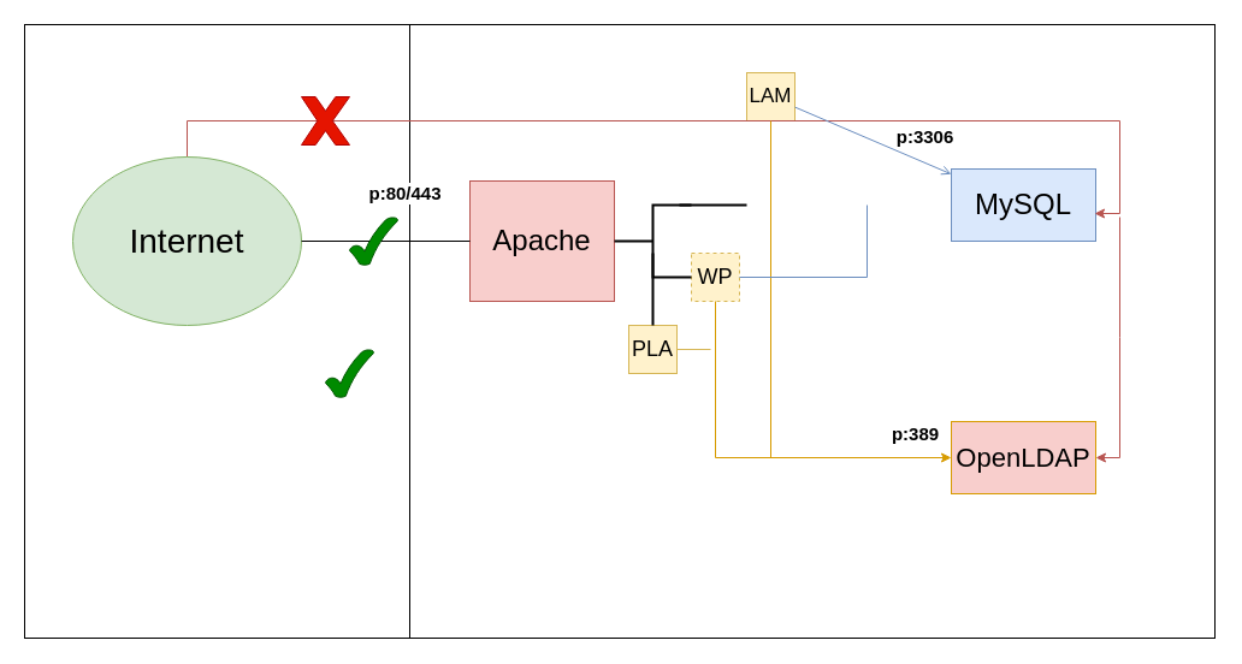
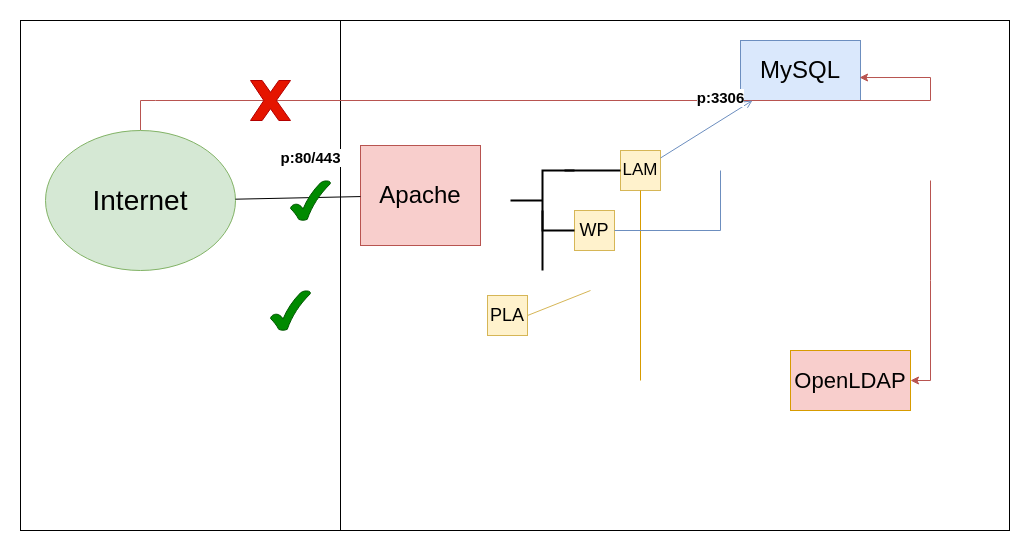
  <mxCell id="0" />
  <mxCell id="1" parent="0" />
  <mxCell id="2" value="" style="rounded=0;whiteSpace=wrap;html=1;" vertex="1" parent="1"><mxGeometry x="20" y="20" width="320" height="510" as="geometry" /></mxCell>
  <mxCell id="3" value="" style="rounded=0;whiteSpace=wrap;html=1;strokeColor=none;" parent="1" vertex="1"><mxGeometry x="340" y="20" width="670" height="510" as="geometry" /></mxCell>
  <mxCell id="4" value="" style="rounded=0;whiteSpace=wrap;html=1;fontFamily=Verdana;fontSize=24;align=center;movable=1;resizable=1;rotatable=1;deletable=1;editable=1;locked=0;connectable=1;" parent="1" vertex="1"><mxGeometry x="340" y="20" width="669" height="510" as="geometry" /></mxCell>
- <mxCell id="5" value="Apache" style="rounded=0;whiteSpace=wrap;html=1;fontFamily=Helvetica;fontSize=24;fillColor=#f8cecc;strokeColor=#b85450;" parent="1" vertex="1"><mxGeometry x="390" y="150" width="120" height="100" as="geometry" /></mxCell>
- <mxCell id="6" value="MySQL" style="rounded=0;whiteSpace=wrap;html=1;fontSize=24;fillColor=#dae8fc;strokeColor=#6c8ebf;" parent="1" vertex="1"><mxGeometry x="790" y="140" width="120" height="60" as="geometry" /></mxCell>
+ <mxCell id="5" value="Apache" style="rounded=0;whiteSpace=wrap;html=1;fontFamily=Helvetica;fontSize=24;fillColor=#f8cecc;strokeColor=#b85450;" parent="1" vertex="1"><mxGeometry x="360" y="145" width="120" height="100" as="geometry" /></mxCell>
+ <mxCell id="6" value="MySQL" style="rounded=0;whiteSpace=wrap;html=1;fontSize=24;fillColor=#dae8fc;strokeColor=#6c8ebf;" parent="1" vertex="1"><mxGeometry x="740" y="40" width="120" height="60" as="geometry" /></mxCell>
  <mxCell id="7" value="&lt;font style=&quot;font-size: 22px;&quot;&gt;OpenLDAP&lt;/font&gt;" style="rounded=0;whiteSpace=wrap;html=1;fontSize=24;fillColor=#f8cecc;strokeColor=#d79b00;" parent="1" vertex="1"><mxGeometry x="790" y="350" width="120" height="60" as="geometry" /></mxCell>
- <mxCell id="8" value="&lt;font style=&quot;font-size: 17px;&quot;&gt;LAM&lt;/font&gt;" style="rounded=0;whiteSpace=wrap;html=1;fillColor=#fff2cc;strokeColor=#d6b656;" parent="1" vertex="1"><mxGeometry x="620" y="60" width="40" height="40" as="geometry" /></mxCell>
- <mxCell id="9" value="&lt;font style=&quot;font-size: 18px;&quot;&gt;WP&lt;/font&gt;" style="rounded=0;whiteSpace=wrap;html=1;fillColor=#fff2cc;strokeColor=#d6b656;dashed=1;" parent="1" vertex="1"><mxGeometry x="574" y="210" width="40" height="40" as="geometry" /></mxCell>
+ <mxCell id="8" value="&lt;font style=&quot;font-size: 17px;&quot;&gt;LAM&lt;/font&gt;" style="rounded=0;whiteSpace=wrap;html=1;fillColor=#fff2cc;strokeColor=#d6b656;" parent="1" vertex="1"><mxGeometry x="620" y="150" width="40" height="40" as="geometry" /></mxCell>
+ <mxCell id="9" value="&lt;font style=&quot;font-size: 18px;&quot;&gt;WP&lt;/font&gt;" style="rounded=0;whiteSpace=wrap;html=1;fillColor=#fff2cc;strokeColor=#d6b656;" parent="1" vertex="1"><mxGeometry x="574" y="210" width="40" height="40" as="geometry" /></mxCell>
  <mxCell id="10" style="edgeStyle=orthogonalEdgeStyle;rounded=0;orthogonalLoop=1;jettySize=auto;html=1;exitX=0.5;exitY=0;exitDx=0;exitDy=0;entryX=0.992;entryY=0.617;entryDx=0;entryDy=0;entryPerimeter=0;fillColor=#f8cecc;strokeColor=#b85450;movable=0;resizable=0;rotatable=0;deletable=0;editable=0;locked=1;connectable=0;" edge="1" parent="1" source="11" target="6"><mxGeometry relative="1" as="geometry"><mxPoint x="960" y="90" as="targetPoint" /><Array as="points"><mxPoint x="155" y="100" /><mxPoint x="930" y="100" /><mxPoint x="930" y="177" /></Array></mxGeometry></mxCell>
- <mxCell id="11" value="&lt;font style=&quot;font-size: 28px;&quot;&gt;Internet&lt;/font&gt;" style="ellipse;whiteSpace=wrap;html=1;fillColor=#d5e8d4;strokeColor=#82b366;" parent="1" vertex="1"><mxGeometry x="60" y="130" width="190" height="140" as="geometry" /></mxCell>
+ <mxCell id="11" value="&lt;font style=&quot;font-size: 28px;&quot;&gt;Internet&lt;/font&gt;" style="ellipse;whiteSpace=wrap;html=1;fillColor=#d5e8d4;strokeColor=#82b366;" parent="1" vertex="1"><mxGeometry x="45" y="130" width="190" height="140" as="geometry" /></mxCell>
  <mxCell id="12" value="" style="strokeWidth=2;html=1;shape=mxgraph.flowchart.annotation_2;align=left;labelPosition=right;pointerEvents=1;" parent="1" vertex="1"><mxGeometry x="510" y="170" width="64" height="60" as="geometry" /></mxCell>
- <mxCell id="13" value="&lt;b&gt;&lt;font style=&quot;font-size: 15px;&quot;&gt;p:389&lt;/font&gt;&lt;/b&gt;" style="endArrow=classic;html=1;rounded=0;fillColor=#ffe6cc;strokeColor=#d79b00;" parent="1" source="9" target="7" edge="1"><mxGeometry x="0.816" y="20" width="50" height="50" relative="1" as="geometry"><mxPoint x="710" y="420" as="sourcePoint" /><mxPoint x="760" y="370" as="targetPoint" /><Array as="points"><mxPoint x="594" y="380" /></Array><mxPoint as="offset" /></mxGeometry></mxCell>
  <mxCell id="14" value="&lt;b&gt;&lt;font style=&quot;font-size: 15px;&quot;&gt;p:3306&lt;/font&gt;&lt;/b&gt;" style="endArrow=open;html=1;rounded=0;fillColor=#dae8fc;strokeColor=#6c8ebf;" parent="1" source="8" target="6" edge="1"><mxGeometry x="0.538" y="20" width="50" height="50" relative="1" as="geometry"><mxPoint x="710" y="420" as="sourcePoint" /><mxPoint x="760" y="370" as="targetPoint" /><mxPoint as="offset" /></mxGeometry></mxCell>
  <mxCell id="15" value="&lt;b&gt;&lt;font style=&quot;font-size: 15px;&quot;&gt;p:80/443&lt;/font&gt;&lt;/b&gt;" style="endArrow=none;html=1;rounded=0;movable=0;resizable=0;rotatable=0;deletable=0;editable=0;locked=1;connectable=0;" parent="1" source="11" target="5" edge="1"><mxGeometry x="0.222" y="40" width="50" height="50" relative="1" as="geometry"><mxPoint x="710" y="420" as="sourcePoint" /><mxPoint x="760" y="370" as="targetPoint" /><mxPoint as="offset" /></mxGeometry></mxCell>
  <mxCell id="16" value="" style="line;strokeWidth=2;html=1;" parent="1" vertex="1"><mxGeometry x="564" y="165" width="56" height="10" as="geometry" /></mxCell>
  <mxCell id="17" value="" style="endArrow=none;html=1;rounded=0;entryX=0.5;entryY=1;entryDx=0;entryDy=0;fillColor=#ffe6cc;strokeColor=#d79b00;" parent="1" target="8" edge="1"><mxGeometry width="50" height="50" relative="1" as="geometry"><mxPoint x="640" y="380" as="sourcePoint" /><mxPoint x="760" y="370" as="targetPoint" /></mxGeometry></mxCell>
  <mxCell id="18" value="" style="endArrow=none;html=1;rounded=0;entryX=1;entryY=0.5;entryDx=0;entryDy=0;fillColor=#dae8fc;strokeColor=#6c8ebf;" parent="1" target="9" edge="1"><mxGeometry width="50" height="50" relative="1" as="geometry"><mxPoint x="720" y="170" as="sourcePoint" /><mxPoint x="760" y="370" as="targetPoint" /><Array as="points"><mxPoint x="720" y="230" /></Array></mxGeometry></mxCell>
- <mxCell id="19" value="&lt;font style=&quot;font-size: 18px;&quot;&gt;PLA&lt;/font&gt;" style="rounded=0;whiteSpace=wrap;html=1;fillColor=#fff2cc;strokeColor=#d6b656;" parent="1" vertex="1"><mxGeometry x="522" y="270" width="40" height="40" as="geometry" /></mxCell>
+ <mxCell id="19" value="&lt;font style=&quot;font-size: 18px;&quot;&gt;PLA&lt;/font&gt;" style="rounded=0;whiteSpace=wrap;html=1;fillColor=#fff2cc;strokeColor=#d6b656;" parent="1" vertex="1"><mxGeometry x="487" y="295" width="40" height="40" as="geometry" /></mxCell>
  <mxCell id="20" value="" style="line;strokeWidth=2;direction=south;html=1;" parent="1" vertex="1"><mxGeometry x="537" y="210" width="10" height="60" as="geometry" /></mxCell>
  <mxCell id="21" value="" style="endArrow=none;html=1;rounded=0;entryX=1;entryY=0.5;entryDx=0;entryDy=0;fillColor=#fff2cc;strokeColor=#d6b656;" parent="1" target="19" edge="1"><mxGeometry width="50" height="50" relative="1" as="geometry"><mxPoint x="590" y="290" as="sourcePoint" /><mxPoint x="690" y="330" as="targetPoint" /></mxGeometry></mxCell>
  <mxCell id="22" value="" style="verticalLabelPosition=bottom;verticalAlign=top;html=1;shape=mxgraph.basic.x;fillColor=#e51400;fontColor=#ffffff;strokeColor=#B20000;" parent="1" vertex="1"><mxGeometry y="80" width="40" height="40" as="geometry" x="250" /></mxCell>
  <mxCell id="23" value="" style="verticalLabelPosition=bottom;verticalAlign=top;html=1;shape=mxgraph.basic.tick;fillColor=#008a00;strokeColor=#005700;fontColor=#ffffff;" parent="1" vertex="1"><mxGeometry x="290" y="180" width="40" height="40" as="geometry" /></mxCell>
  <mxCell id="24" value="" style="endArrow=classic;html=1;rounded=0;entryX=1;entryY=0.5;entryDx=0;entryDy=0;fillColor=#f8cecc;strokeColor=#b85450;movable=0;resizable=0;rotatable=0;deletable=0;editable=0;locked=1;connectable=0;" edge="1" parent="1" target="7"><mxGeometry width="50" height="50" relative="1" as="geometry"><mxPoint x="930" y="180" as="sourcePoint" /><mxPoint x="930" y="390" as="targetPoint" /><Array as="points"><mxPoint x="930" y="280" /><mxPoint x="930" y="380" /></Array></mxGeometry></mxCell>
  <mxCell id="25" value="" style="verticalLabelPosition=bottom;verticalAlign=top;html=1;shape=mxgraph.basic.tick;fillColor=#008a00;strokeColor=#005700;fontColor=#ffffff;" vertex="1" parent="1"><mxGeometry x="270" y="290" width="40" height="40" as="geometry" /></mxCell>
